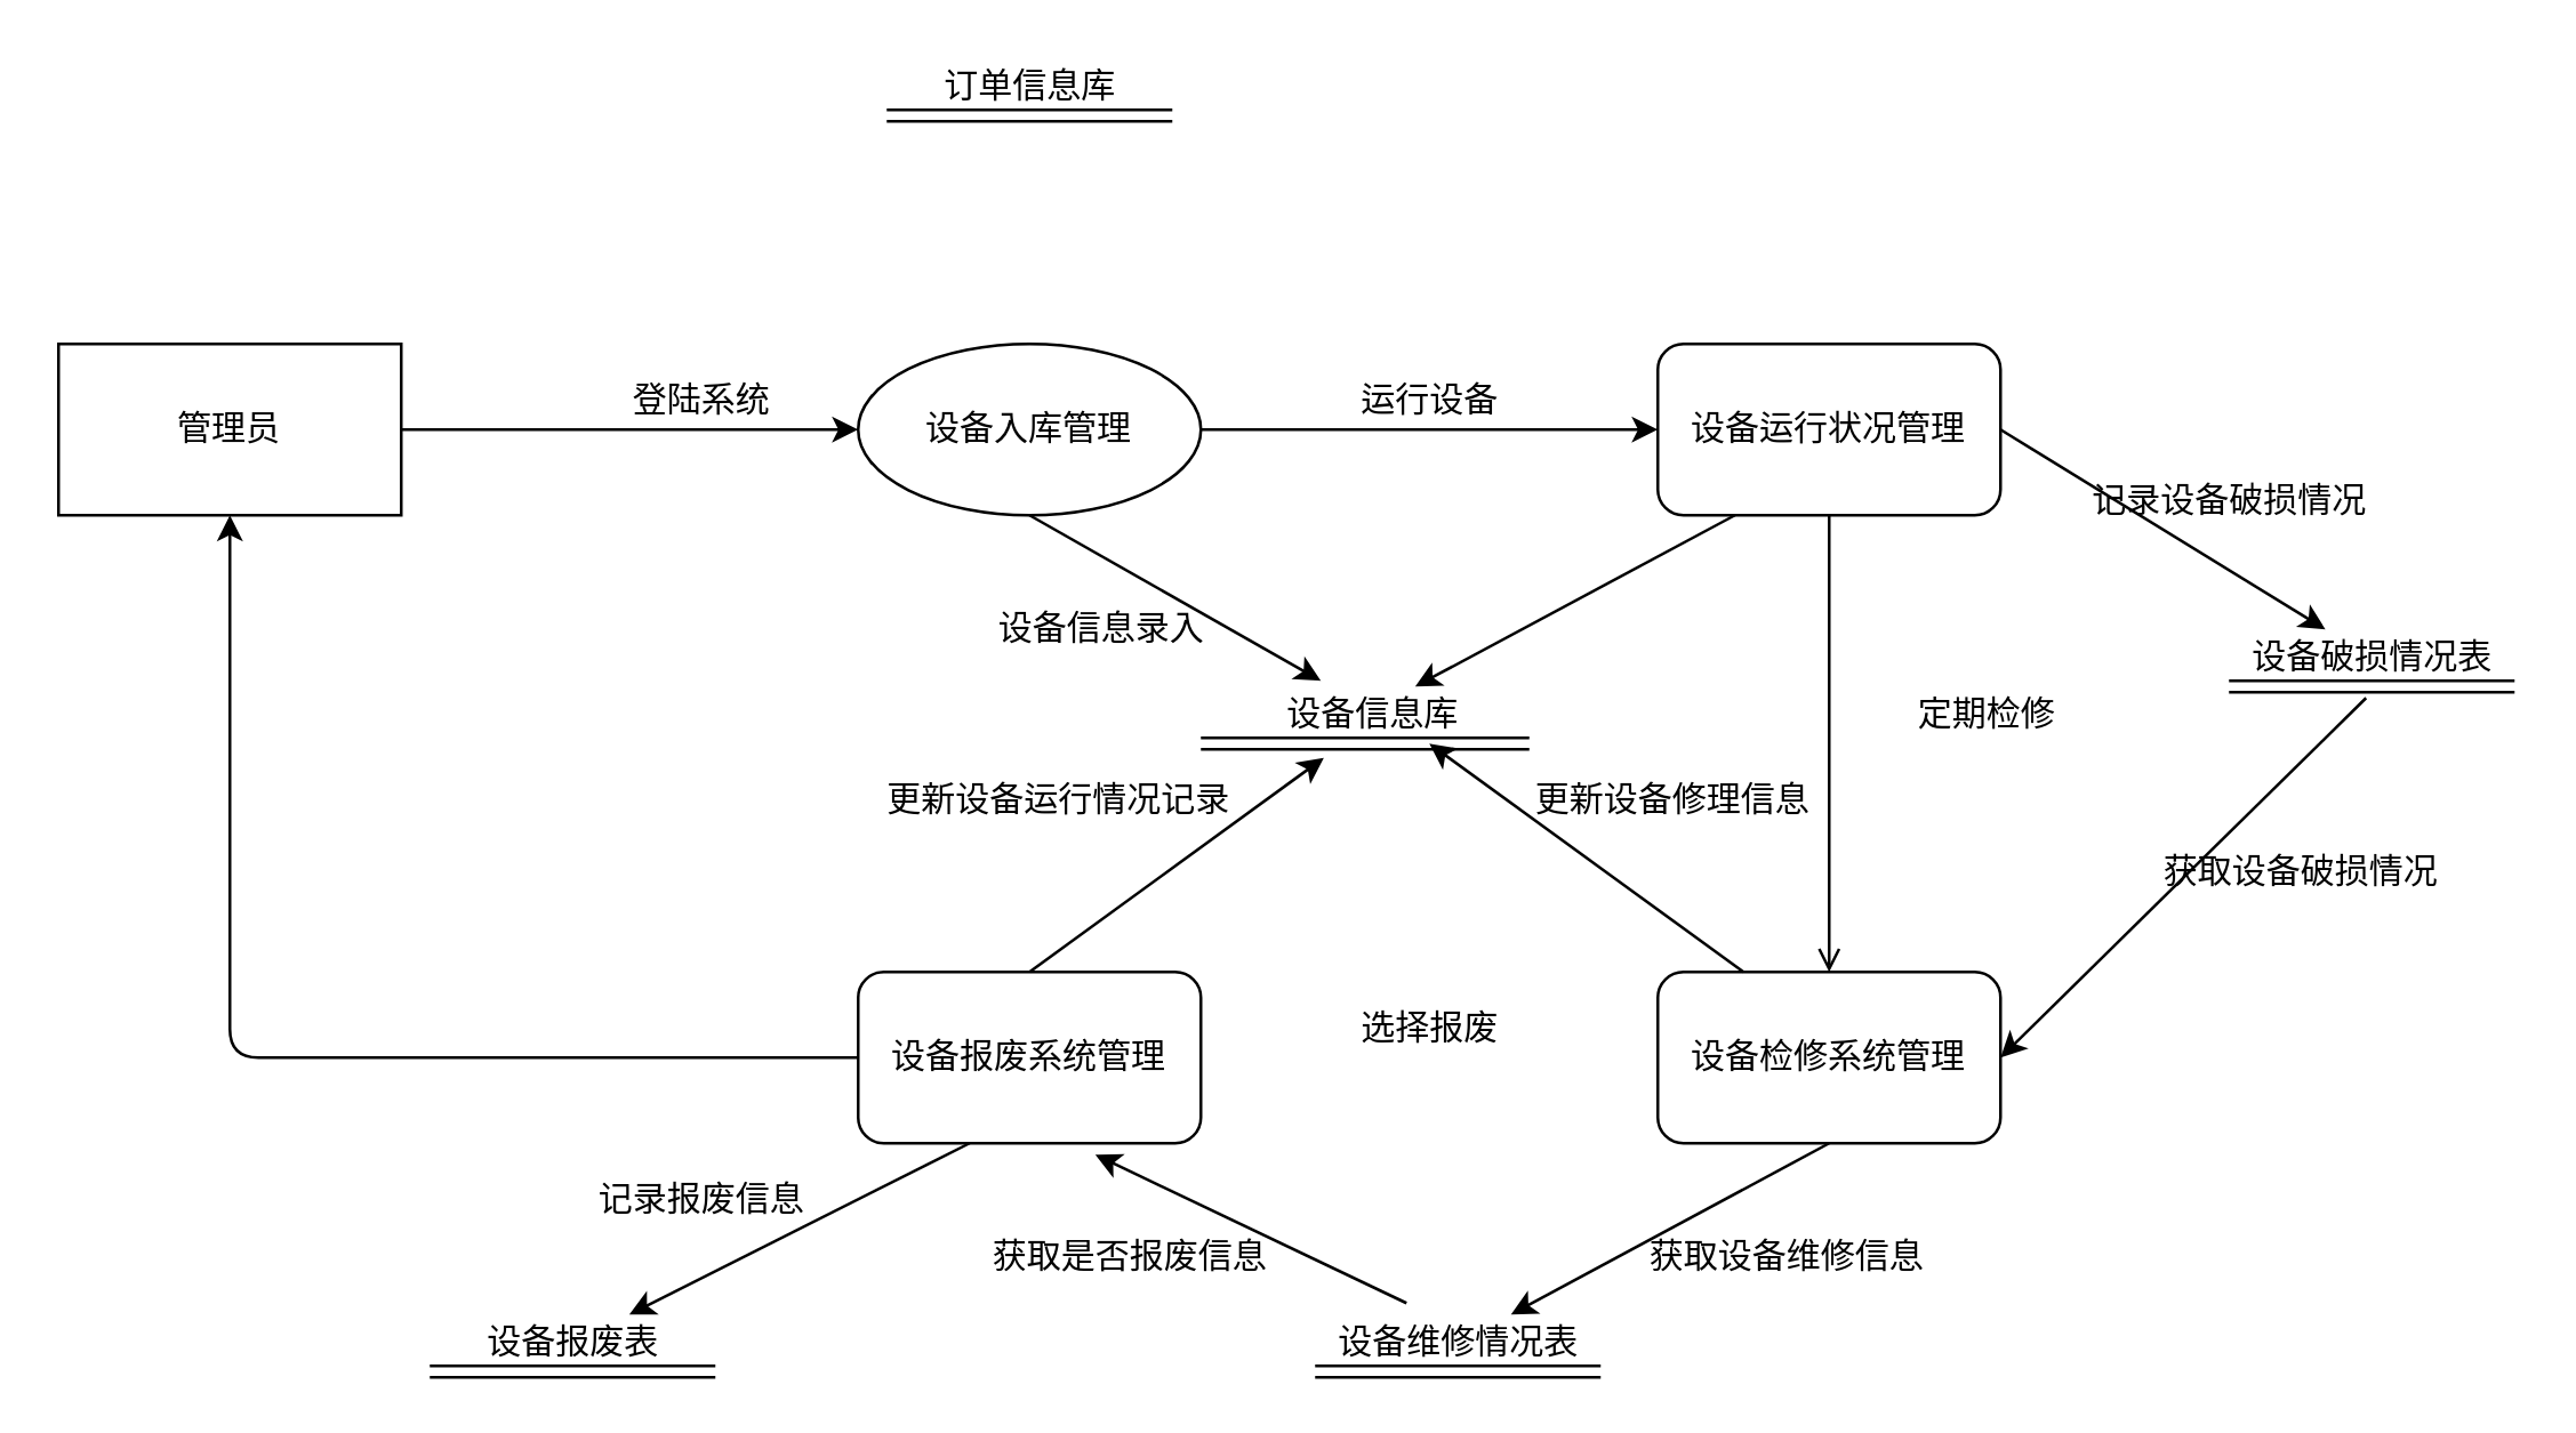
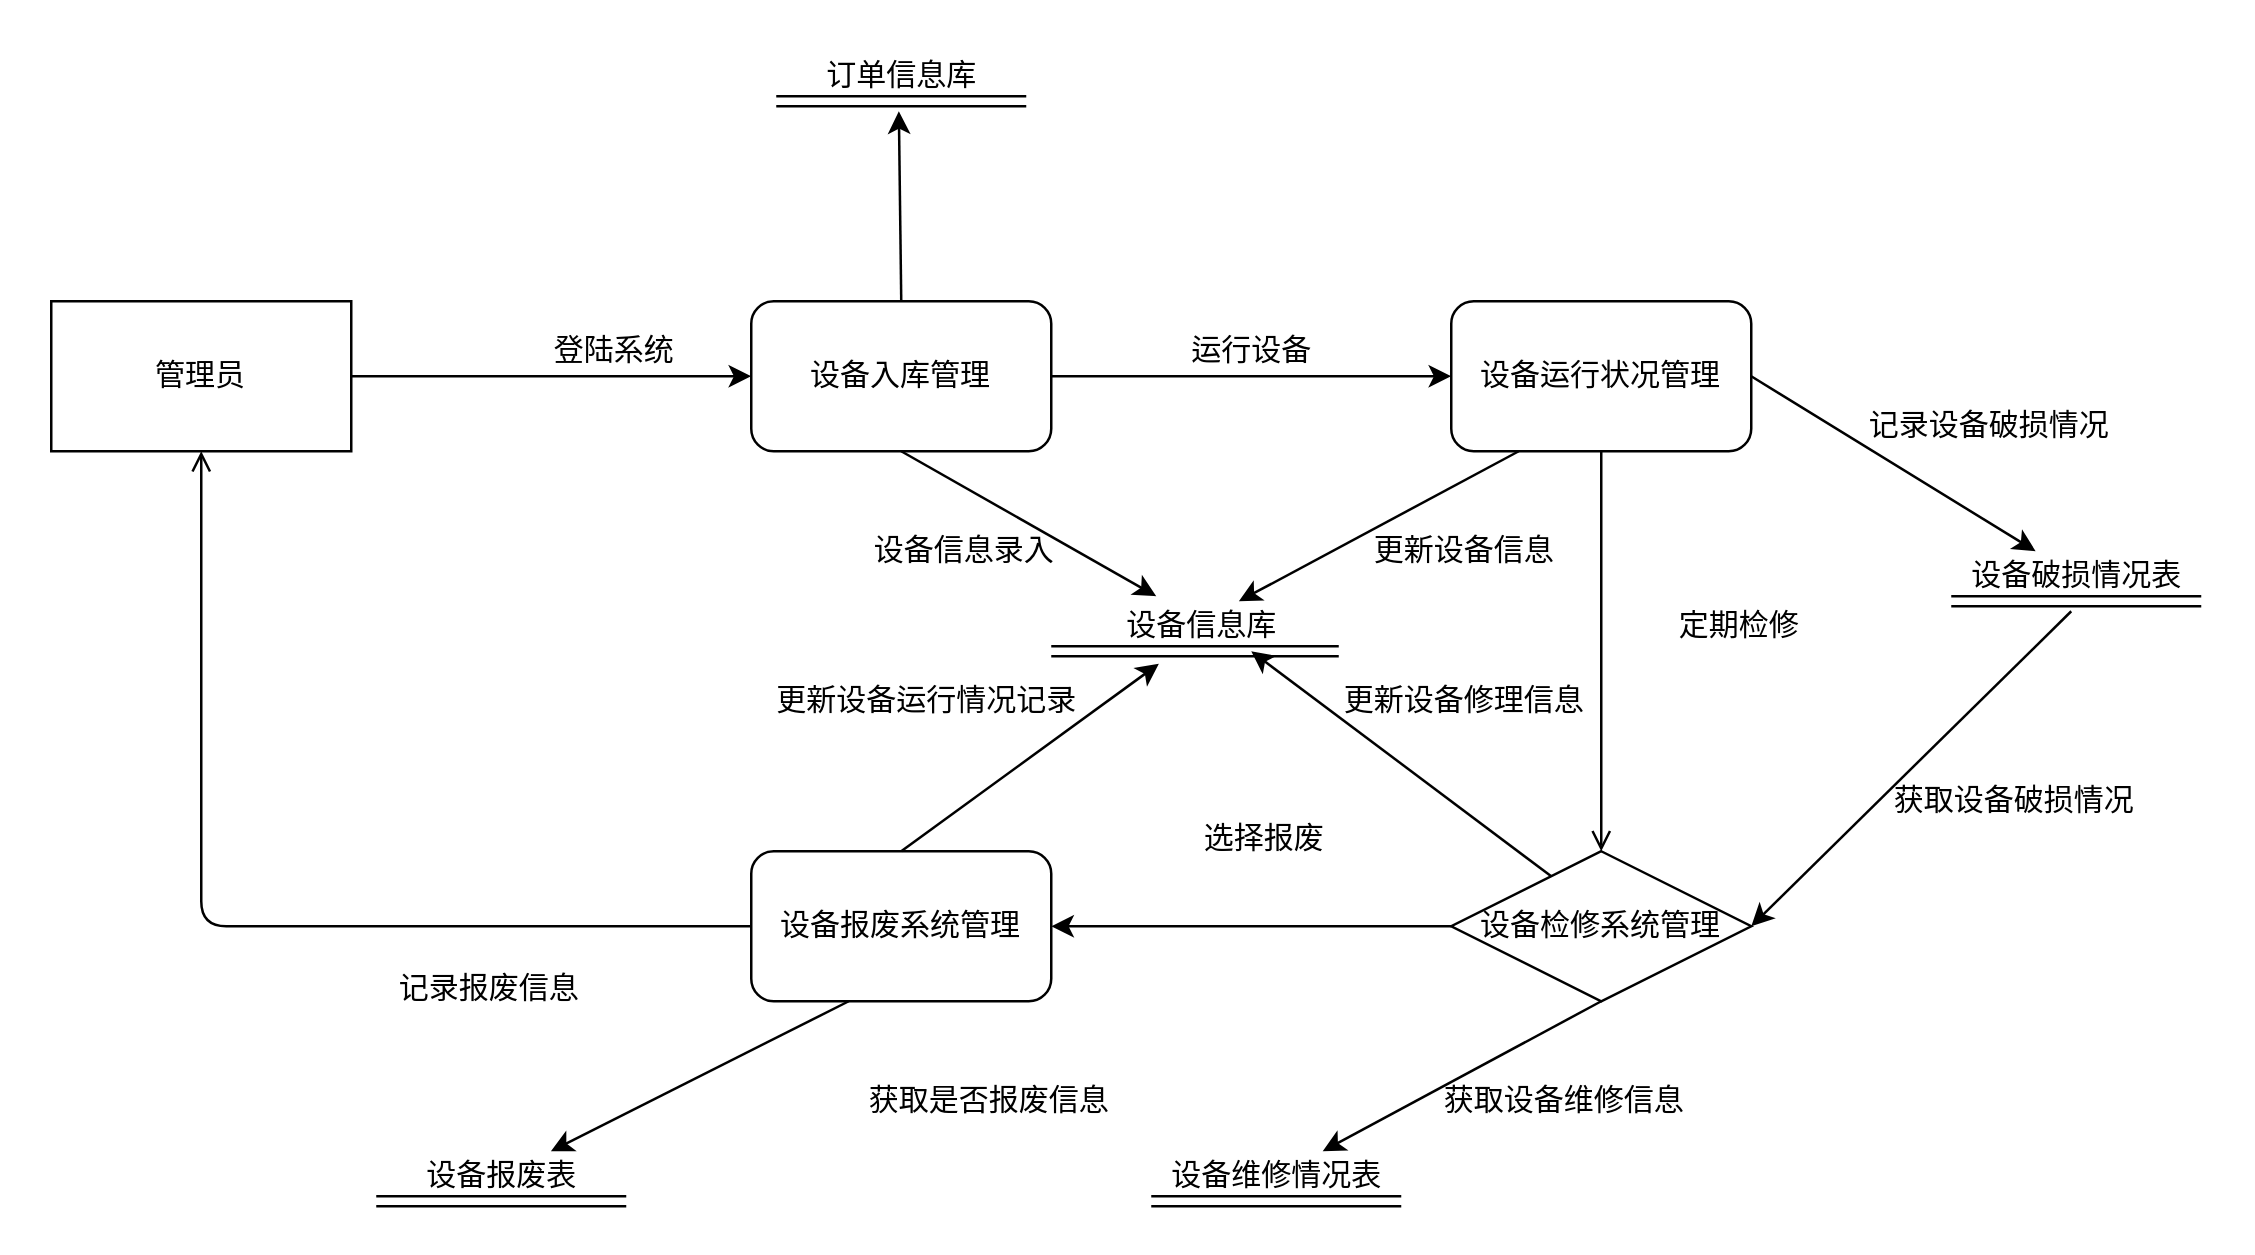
  <mxCell id="0" />
  <mxCell id="1" parent="0" />
  <mxCell id="2" value="管理员" style="rounded=0;whiteSpace=wrap;html=1;" vertex="1" parent="1"><mxGeometry x="20" y="120" width="120" height="60" as="geometry" /></mxCell>
- <mxCell id="3" value="设备入库管理" style="ellipse;whiteSpace=wrap;html=1;" vertex="1" parent="1"><mxGeometry x="300" y="120" width="120" height="60" as="geometry" /></mxCell>
+ <mxCell id="3" value="设备入库管理" style="rounded=1;whiteSpace=wrap;html=1;" vertex="1" parent="1"><mxGeometry x="300" y="120" width="120" height="60" as="geometry" /></mxCell>
  <mxCell id="4" value="" style="endArrow=classic;html=1;entryX=0;entryY=0.5;entryDx=0;entryDy=0;" edge="1" parent="1" target="3"><mxGeometry width="50" height="50" relative="1" as="geometry"><mxPoint x="140" y="150" as="sourcePoint" /><mxPoint x="190" y="100" as="targetPoint" /></mxGeometry></mxCell>
  <mxCell id="5" value="登陆系统" style="text;html=1;align=center;verticalAlign=middle;resizable=0;points=[];autosize=1;" vertex="1" parent="1"><mxGeometry x="215" y="130" width="60" height="20" as="geometry" /></mxCell>
  <mxCell id="6" value="设备运行状况管理" style="rounded=1;whiteSpace=wrap;html=1;" vertex="1" parent="1"><mxGeometry x="580" y="120" width="120" height="60" as="geometry" /></mxCell>
  <mxCell id="7" value="" style="endArrow=classic;html=1;entryX=0;entryY=0.5;entryDx=0;entryDy=0;exitX=1;exitY=0.5;exitDx=0;exitDy=0;" edge="1" parent="1" source="3" target="6"><mxGeometry width="50" height="50" relative="1" as="geometry"><mxPoint x="470" y="130" as="sourcePoint" /><mxPoint x="390" y="100" as="targetPoint" /></mxGeometry></mxCell>
- <mxCell id="8" value="设备检修系统管理" style="rounded=1;whiteSpace=wrap;html=1;" vertex="1" parent="1"><mxGeometry x="580" y="340" width="120" height="60" as="geometry" /></mxCell>
+ <mxCell id="8" value="设备检修系统管理" style="rhombus;whiteSpace=wrap;html=1;" vertex="1" parent="1"><mxGeometry x="580" y="340" width="120" height="60" as="geometry" /></mxCell>
  <mxCell id="9" value="" style="endArrow=open;html=1;entryX=0.5;entryY=0;entryDx=0;entryDy=0;exitX=0.5;exitY=1;exitDx=0;exitDy=0;" edge="1" parent="1" source="6" target="8"><mxGeometry width="50" height="50" relative="1" as="geometry"><mxPoint x="480" y="180" as="sourcePoint" /><mxPoint x="530" y="130" as="targetPoint" /></mxGeometry></mxCell>
  <mxCell id="10" value="设备报废系统管理" style="rounded=1;whiteSpace=wrap;html=1;" vertex="1" parent="1"><mxGeometry x="300" y="340" width="120" height="60" as="geometry" /></mxCell>
+ <mxCell id="11" value="" style="endArrow=classic;html=1;entryX=1;entryY=0.5;entryDx=0;entryDy=0;exitX=0;exitY=0.5;exitDx=0;exitDy=0;" edge="1" parent="1" source="8" target="10"><mxGeometry width="50" height="50" relative="1" as="geometry"><mxPoint x="420" y="290" as="sourcePoint" /><mxPoint x="470" y="240" as="targetPoint" /></mxGeometry></mxCell>
  <mxCell id="12" value="运行设备" style="text;html=1;align=center;verticalAlign=middle;resizable=0;points=[];autosize=1;" vertex="1" parent="1"><mxGeometry x="470" y="130" width="60" height="20" as="geometry" /></mxCell>
  <mxCell id="13" value="定期检修" style="text;html=1;align=center;verticalAlign=middle;resizable=0;points=[];autosize=1;" vertex="1" parent="1"><mxGeometry x="665" y="240" width="60" height="20" as="geometry" /></mxCell>
- <mxCell id="14" value="选择报废" style="text;html=1;align=center;verticalAlign=middle;resizable=0;points=[];autosize=1;" vertex="1" parent="1"><mxGeometry x="470" y="350" width="60" height="20" as="geometry" /></mxCell>
+ <mxCell id="14" value="选择报废" style="text;html=1;align=center;verticalAlign=middle;resizable=0;points=[];autosize=1;" vertex="1" parent="1"><mxGeometry x="475" y="325" width="60" height="20" as="geometry" /></mxCell>
  <mxCell id="15" value="" style="shape=link;html=1;" edge="1" parent="1"><mxGeometry width="100" relative="1" as="geometry"><mxPoint x="420" y="260" as="sourcePoint" /><mxPoint x="535" y="260" as="targetPoint" /></mxGeometry></mxCell>
  <mxCell id="16" value="设备信息库" style="text;html=1;align=center;verticalAlign=middle;resizable=0;points=[];autosize=1;" vertex="1" parent="1"><mxGeometry x="440" y="240" width="80" height="20" as="geometry" /></mxCell>
  <mxCell id="17" value="" style="endArrow=classic;html=1;exitX=0.5;exitY=1;exitDx=0;exitDy=0;entryX=0.275;entryY=-0.1;entryDx=0;entryDy=0;entryPerimeter=0;" edge="1" parent="1" source="3" target="16"><mxGeometry width="50" height="50" relative="1" as="geometry"><mxPoint x="330" y="340" as="sourcePoint" /><mxPoint x="380" y="290" as="targetPoint" /></mxGeometry></mxCell>
  <mxCell id="18" value="" style="shape=link;html=1;" edge="1" parent="1"><mxGeometry width="100" relative="1" as="geometry"><mxPoint x="310" y="40" as="sourcePoint" /><mxPoint x="410" y="40" as="targetPoint" /></mxGeometry></mxCell>
  <mxCell id="19" value="订单信息库" style="text;html=1;align=center;verticalAlign=middle;resizable=0;points=[];autosize=1;" vertex="1" parent="1"><mxGeometry x="320" y="20" width="80" height="20" as="geometry" /></mxCell>
+ <mxCell id="20" value="" style="endArrow=classic;html=1;exitX=0.5;exitY=0;exitDx=0;exitDy=0;entryX=0.488;entryY=1.2;entryDx=0;entryDy=0;entryPerimeter=0;" edge="1" parent="1" source="3" target="19"><mxGeometry width="50" height="50" relative="1" as="geometry"><mxPoint x="320" y="260" as="sourcePoint" /><mxPoint x="330" y="80" as="targetPoint" /></mxGeometry></mxCell>
  <mxCell id="21" value="" style="endArrow=classic;html=1;entryX=0.688;entryY=0;entryDx=0;entryDy=0;entryPerimeter=0;" edge="1" parent="1" target="16"><mxGeometry width="50" height="50" relative="1" as="geometry"><mxPoint x="607" y="180" as="sourcePoint" /><mxPoint x="520" y="260" as="targetPoint" /></mxGeometry></mxCell>
  <mxCell id="22" value="" style="shape=link;html=1;" edge="1" parent="1"><mxGeometry width="100" relative="1" as="geometry"><mxPoint x="780" y="240" as="sourcePoint" /><mxPoint x="880" y="240" as="targetPoint" /></mxGeometry></mxCell>
  <mxCell id="23" value="设备破损情况表" style="text;html=1;align=center;verticalAlign=middle;resizable=0;points=[];autosize=1;" vertex="1" parent="1"><mxGeometry x="780" y="220" width="100" height="20" as="geometry" /></mxCell>
  <mxCell id="24" value="" style="endArrow=classic;html=1;" edge="1" parent="1" target="23"><mxGeometry width="50" height="50" relative="1" as="geometry"><mxPoint x="700" y="150" as="sourcePoint" /><mxPoint x="750" y="100" as="targetPoint" /></mxGeometry></mxCell>
  <mxCell id="25" value="" style="endArrow=classic;html=1;exitX=0.48;exitY=1.2;exitDx=0;exitDy=0;exitPerimeter=0;entryX=1;entryY=0.5;entryDx=0;entryDy=0;" edge="1" parent="1" source="23" target="8"><mxGeometry width="50" height="50" relative="1" as="geometry"><mxPoint x="830" y="320" as="sourcePoint" /><mxPoint x="880" y="270" as="targetPoint" /></mxGeometry></mxCell>
  <mxCell id="26" value="设备信息录入" style="text;html=1;align=center;verticalAlign=middle;resizable=0;points=[];autosize=1;" vertex="1" parent="1"><mxGeometry x="340" y="210" width="90" height="20" as="geometry" /></mxCell>
- <mxCell id="28" value="记录设备破损情况" style="text;html=1;align=center;verticalAlign=middle;resizable=0;points=[];autosize=1;" vertex="1" parent="1"><mxGeometry x="725" y="165" width="110" height="20" as="geometry" /></mxCell>
- <mxCell id="29" value="获取设备破损情况" style="text;html=1;align=center;verticalAlign=middle;resizable=0;points=[];autosize=1;" vertex="1" parent="1"><mxGeometry x="750" y="295" width="110" height="20" as="geometry" /></mxCell>
+ <mxCell id="27" value="更新设备信息" style="text;html=1;align=center;verticalAlign=middle;resizable=0;points=[];autosize=1;" vertex="1" parent="1"><mxGeometry x="540" y="210" width="90" height="20" as="geometry" /></mxCell>
+ <mxCell id="28" value="记录设备破损情况" style="text;html=1;align=center;verticalAlign=middle;resizable=0;points=[];autosize=1;" vertex="1" parent="1"><mxGeometry x="740" y="160" width="110" height="20" as="geometry" /></mxCell>
+ <mxCell id="29" value="获取设备破损情况" style="text;html=1;align=center;verticalAlign=middle;resizable=0;points=[];autosize=1;" vertex="1" parent="1"><mxGeometry x="750" y="310" width="110" height="20" as="geometry" /></mxCell>
  <mxCell id="30" value="" style="endArrow=classic;html=1;entryX=0.75;entryY=1;entryDx=0;entryDy=0;entryPerimeter=0;exitX=0.25;exitY=0;exitDx=0;exitDy=0;" edge="1" parent="1" source="8" target="16"><mxGeometry width="50" height="50" relative="1" as="geometry"><mxPoint x="500" y="360" as="sourcePoint" /><mxPoint x="550" y="310" as="targetPoint" /></mxGeometry></mxCell>
  <mxCell id="31" value="更新设备修理信息" style="text;html=1;align=center;verticalAlign=middle;resizable=0;points=[];autosize=1;" vertex="1" parent="1"><mxGeometry x="530" y="270" width="110" height="20" as="geometry" /></mxCell>
  <mxCell id="32" value="" style="endArrow=classic;html=1;entryX=0.288;entryY=1.25;entryDx=0;entryDy=0;entryPerimeter=0;" edge="1" parent="1" target="16"><mxGeometry width="50" height="50" relative="1" as="geometry"><mxPoint x="360" y="340" as="sourcePoint" /><mxPoint x="410" y="290" as="targetPoint" /></mxGeometry></mxCell>
  <mxCell id="33" value="更新设备运行情况记录" style="text;html=1;align=center;verticalAlign=middle;resizable=0;points=[];autosize=1;" vertex="1" parent="1"><mxGeometry x="300" y="270" width="140" height="20" as="geometry" /></mxCell>
  <mxCell id="34" value="" style="shape=link;html=1;" edge="1" parent="1"><mxGeometry width="100" relative="1" as="geometry"><mxPoint x="460" y="480" as="sourcePoint" /><mxPoint x="560" y="480" as="targetPoint" /></mxGeometry></mxCell>
  <mxCell id="35" value="设备维修情况表" style="text;html=1;align=center;verticalAlign=middle;resizable=0;points=[];autosize=1;" vertex="1" parent="1"><mxGeometry x="460" y="460" width="100" height="20" as="geometry" /></mxCell>
  <mxCell id="36" value="" style="endArrow=classic;html=1;exitX=0.5;exitY=1;exitDx=0;exitDy=0;" edge="1" parent="1" source="8" target="35"><mxGeometry width="50" height="50" relative="1" as="geometry"><mxPoint x="650" y="490" as="sourcePoint" /><mxPoint x="533" y="460" as="targetPoint" /></mxGeometry></mxCell>
  <mxCell id="37" value="获取设备维修信息" style="text;html=1;align=center;verticalAlign=middle;resizable=0;points=[];autosize=1;" vertex="1" parent="1"><mxGeometry x="570" y="430" width="110" height="20" as="geometry" /></mxCell>
- <mxCell id="38" value="" style="endArrow=classic;html=1;exitX=0.32;exitY=-0.2;exitDx=0;exitDy=0;exitPerimeter=0;entryX=0.692;entryY=1.067;entryDx=0;entryDy=0;entryPerimeter=0;" edge="1" parent="1" source="35" target="10"><mxGeometry width="50" height="50" relative="1" as="geometry"><mxPoint x="380" y="450" as="sourcePoint" /><mxPoint x="430" y="400" as="targetPoint" /></mxGeometry></mxCell>
  <mxCell id="39" value="获取是否报废信息" style="text;html=1;align=center;verticalAlign=middle;resizable=0;points=[];autosize=1;" vertex="1" parent="1"><mxGeometry x="340" y="430" width="110" height="20" as="geometry" /></mxCell>
  <mxCell id="40" value="" style="shape=link;html=1;" edge="1" parent="1"><mxGeometry width="100" relative="1" as="geometry"><mxPoint x="150" y="480" as="sourcePoint" /><mxPoint x="250" y="480" as="targetPoint" /></mxGeometry></mxCell>
  <mxCell id="41" value="设备报废表" style="text;html=1;align=center;verticalAlign=middle;resizable=0;points=[];autosize=1;" vertex="1" parent="1"><mxGeometry x="160" y="460" width="80" height="20" as="geometry" /></mxCell>
  <mxCell id="42" value="" style="endArrow=classic;html=1;exitX=0.325;exitY=1;exitDx=0;exitDy=0;exitPerimeter=0;" edge="1" parent="1" source="10" target="41"><mxGeometry width="50" height="50" relative="1" as="geometry"><mxPoint x="500" y="360" as="sourcePoint" /><mxPoint x="550" y="310" as="targetPoint" /></mxGeometry></mxCell>
- <mxCell id="43" value="" style="endArrow=classic;html=1;exitX=0;exitY=0.5;exitDx=0;exitDy=0;entryX=0.5;entryY=1;entryDx=0;entryDy=0;" edge="1" parent="1" source="10" target="2"><mxGeometry width="50" height="50" relative="1" as="geometry"><mxPoint x="175" y="370" as="sourcePoint" /><mxPoint x="225" y="320" as="targetPoint" /><Array as="points"><mxPoint x="80" y="370" /></Array></mxGeometry></mxCell>
- <mxCell id="44" value="记录报废信息" style="text;html=1;align=center;verticalAlign=middle;resizable=0;points=[];autosize=1;" vertex="1" parent="1"><mxGeometry x="200" y="410" width="90" height="20" as="geometry" /></mxCell>
+ <mxCell id="43" value="" style="endArrow=open;html=1;exitX=0;exitY=0.5;exitDx=0;exitDy=0;entryX=0.5;entryY=1;entryDx=0;entryDy=0;" edge="1" parent="1" source="10" target="2"><mxGeometry width="50" height="50" relative="1" as="geometry"><mxPoint x="175" y="370" as="sourcePoint" /><mxPoint x="225" y="320" as="targetPoint" /><Array as="points"><mxPoint x="80" y="370" /></Array></mxGeometry></mxCell>
+ <mxCell id="44" value="记录报废信息" style="text;html=1;align=center;verticalAlign=middle;resizable=0;points=[];autosize=1;" vertex="1" parent="1"><mxGeometry x="150" y="385" width="90" height="20" as="geometry" /></mxCell>
